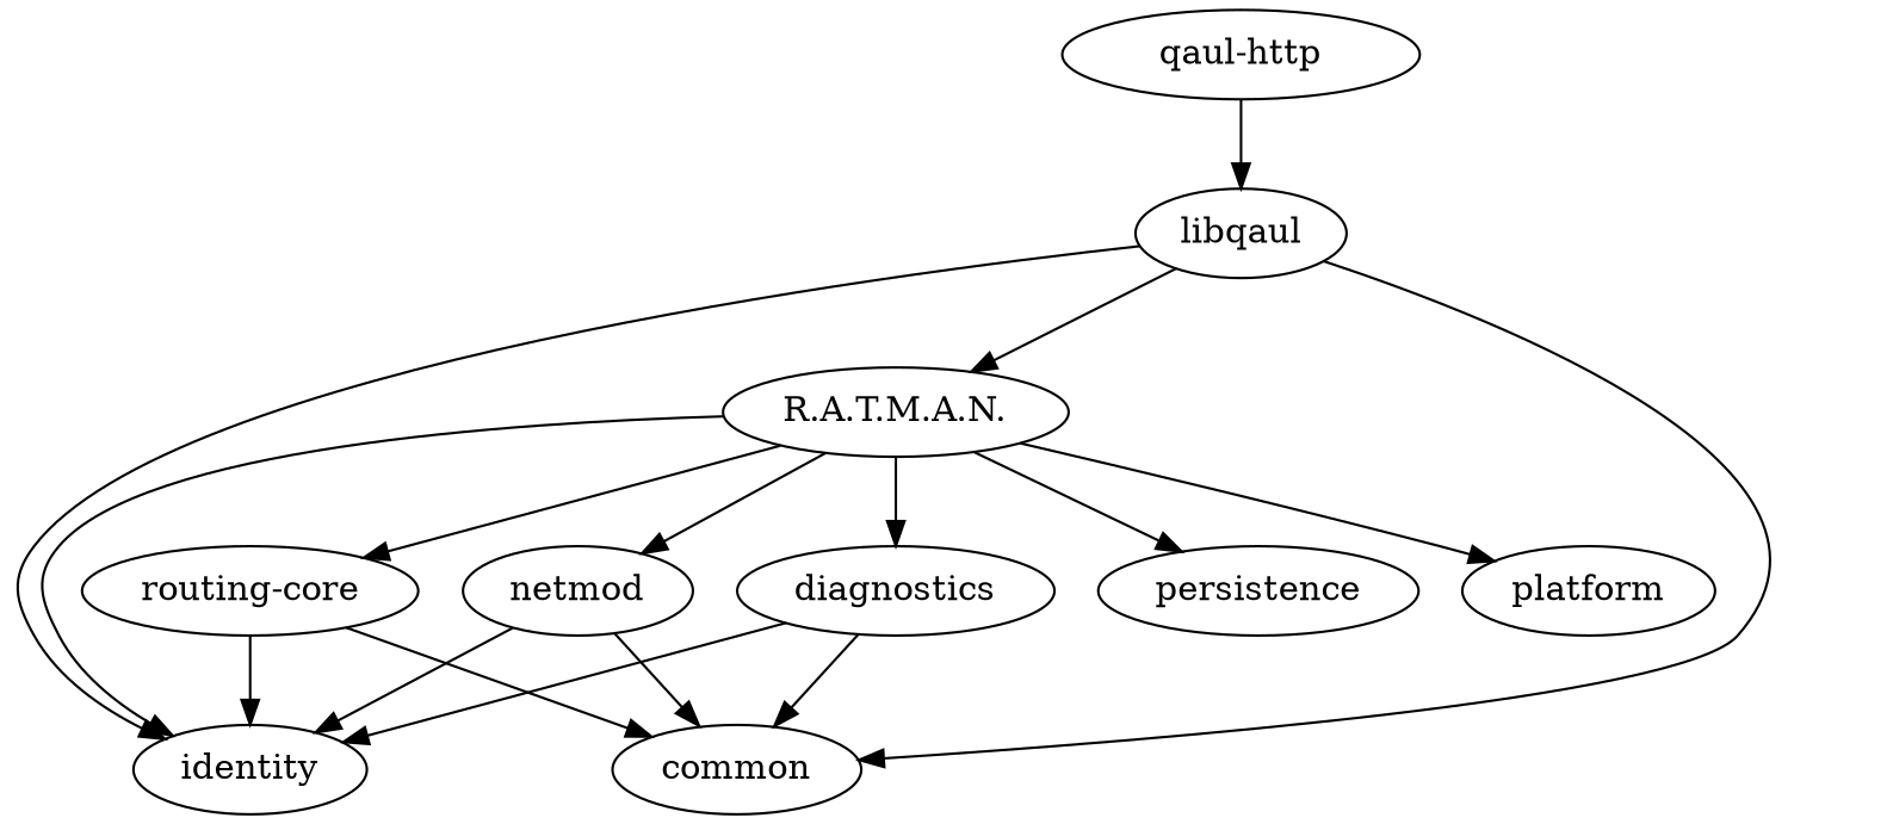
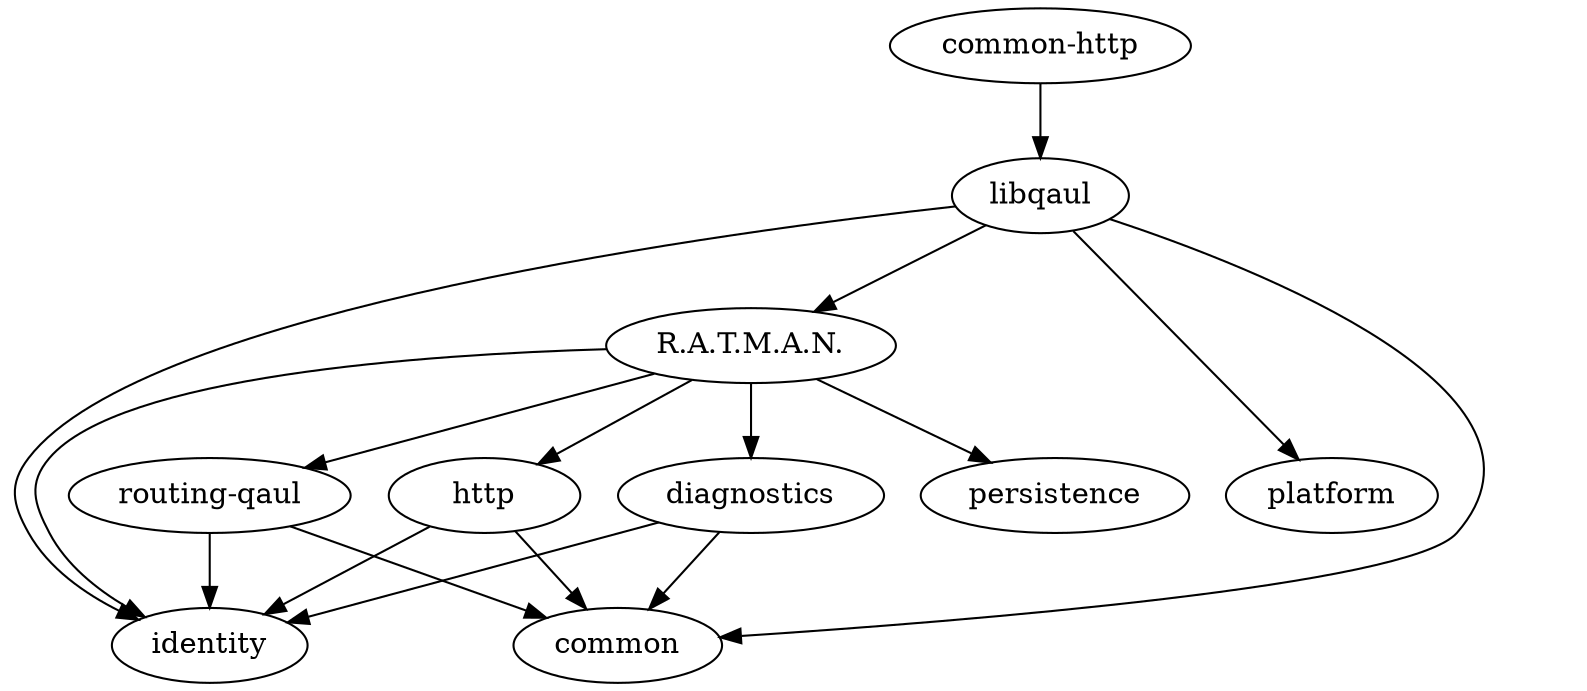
  digraph {
    fontname="DejaVu Serif"
    node [fontname="DejaVu Serif"]
    edge [fontname="DejaVu Serif"]
    "R.A.T.M.A.N."
    identity
-   netmod
+   netmod [label=http]
    diagnostics
-   "routing-core"
+   "routing-core" [label="routing-qaul"]
    persistence
    common
    libqaul
    platform
-   "qaul-http"
+   "qaul-http" [label="common-http"]
    "R.A.T.M.A.N." -> identity
    "R.A.T.M.A.N." -> netmod
    "R.A.T.M.A.N." -> diagnostics
    "R.A.T.M.A.N." -> "routing-core"
    "R.A.T.M.A.N." -> persistence
    netmod -> identity
    netmod -> common
    diagnostics -> identity
    diagnostics -> common
    "routing-core" -> identity
    "routing-core" -> common
    libqaul -> "R.A.T.M.A.N."
    libqaul -> identity
    libqaul -> common
-   "R.A.T.M.A.N." -> platform
+   libqaul -> platform
    "qaul-http" -> libqaul
  }
